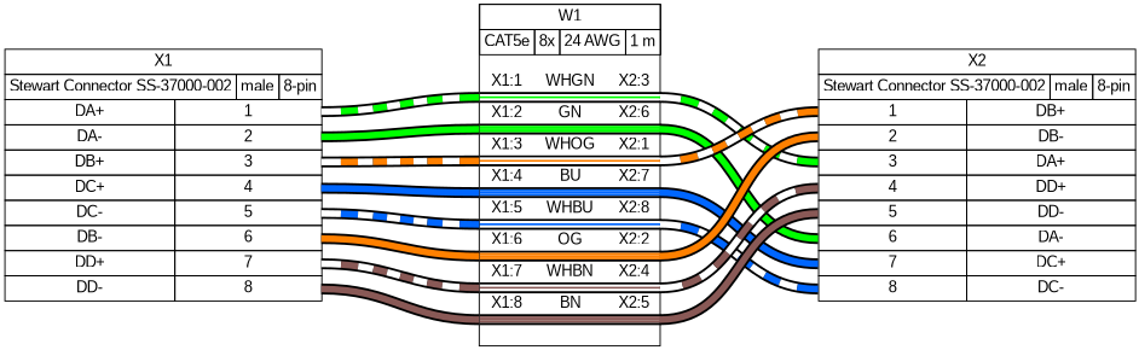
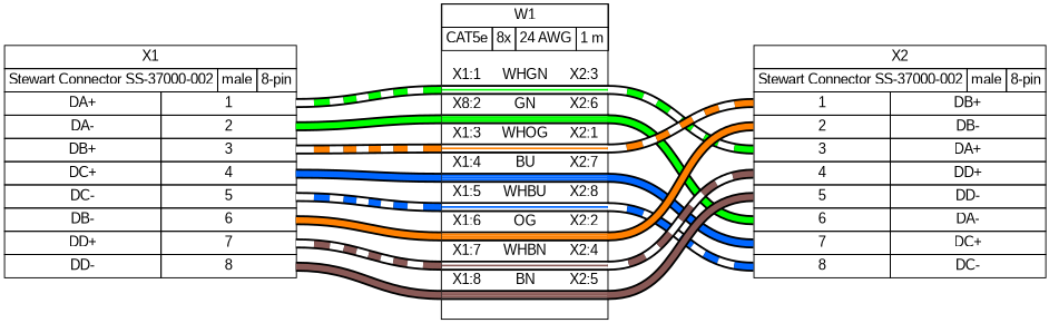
  graph {
    bgcolor="#ffffff"
    fontname=arial
    nodesep=0.33
    rankdir=LR
    ranksep=2
    node [fillcolor=white fontname=arial margin=0 shape=none style=filled]
    edge [color="#000000" penwidth=10.0]
    n1 [label=<<table border="0" cellspacing="0" cellpadding="0"><tr><td><table border="0" cellspacing="0" cellpadding="3" cellborder="1"><tr><td balign="left">X1</td></tr></table></td></tr><tr><td><table border="0" cellspacing="0" cellpadding="3" cellborder="1"><tr><td balign="left">Stewart Connector SS-37000-002</td><td balign="left">male</td><td balign="left">8-pin</td></tr></table></td></tr><tr><td><table border="0" cellspacing="0" cellpadding="3" cellborder="1"><tr><td>DA+</td><td port="p1r">1</td></tr><tr><td>DA-</td><td port="p2r">2</td></tr><tr><td>DB+</td><td port="p3r">3</td></tr><tr><td>DC+</td><td port="p4r">4</td></tr><tr><td>DC-</td><td port="p5r">5</td></tr><tr><td>DB-</td><td port="p6r">6</td></tr><tr><td>DD+</td><td port="p7r">7</td></tr><tr><td>DD-</td><td port="p8r">8</td></tr></table></td></tr></table>>]
-   n2 [label=<<table border="0" cellspacing="0" cellpadding="0"><tr><td><table border="0" cellspacing="0" cellpadding="3" cellborder="1"><tr><td colspan="4">W1</td></tr><tr><td balign="left">CAT5e</td><td balign="left">8x</td><td balign="left">24 AWG</td><td balign="left">1 m</td></tr></table></td></tr><tr><td>&nbsp;</td></tr><tr><td><table border="0" cellspacing="0" cellborder="0"><tr><td>X1:1</td><td>WHGN</td><td>X2:3</td></tr><tr><td colspan="3" border="0" cellspacing="0" cellpadding="0" port="w1" height="10"><table cellspacing="0" cellborder="0" border = "0"><tr><td colspan="3" cellpadding="0" height="2" bgcolor="#000000" border="0"></td></tr><tr><td colspan="3" cellpadding="0" height="2" bgcolor="#ffffff" border="0"></td></tr><tr><td colspan="3" cellpadding="0" height="2" bgcolor="#00ff00" border="0"></td></tr><tr><td colspan="3" cellpadding="0" height="2" bgcolor="#ffffff" border="0"></td></tr><tr><td colspan="3" cellpadding="0" height="2" bgcolor="#000000" border="0"></td></tr></table></td></tr><tr><td>X1:2</td><td>GN</td><td>X2:6</td></tr><tr><td colspan="3" border="0" cellspacing="0" cellpadding="0" port="w2" height="10"><table cellspacing="0" cellborder="0" border = "0"><tr><td colspan="3" cellpadding="0" height="2" bgcolor="#000000" border="0"></td></tr><tr><td colspan="3" cellpadding="0" height="2" bgcolor="#00ff00" border="0"></td></tr><tr><td colspan="3" cellpadding="0" height="2" bgcolor="#00ff00" border="0"></td></tr><tr><td colspan="3" cellpadding="0" height="2" bgcolor="#00ff00" border="0"></td></tr><tr><td colspan="3" cellpadding="0" height="2" bgcolor="#000000" border="0"></td></tr></table></td></tr><tr><td>X1:3</td><td>WHOG</td><td>X2:1</td></tr><tr><td colspan="3" border="0" cellspacing="0" cellpadding="0" port="w3" height="10"><table cellspacing="0" cellborder="0" border = "0"><tr><td colspan="3" cellpadding="0" height="2" bgcolor="#000000" border="0"></td></tr><tr><td colspan="3" cellpadding="0" height="2" bgcolor="#ffffff" border="0"></td></tr><tr><td colspan="3" cellpadding="0" height="2" bgcolor="#ff8000" border="0"></td></tr><tr><td colspan="3" cellpadding="0" height="2" bgcolor="#ffffff" border="0"></td></tr><tr><td colspan="3" cellpadding="0" height="2" bgcolor="#000000" border="0"></td></tr></table></td></tr><tr><td>X1:4</td><td>BU</td><td>X2:7</td></tr><tr><td colspan="3" border="0" cellspacing="0" cellpadding="0" port="w4" height="10"><table cellspacing="0" cellborder="0" border = "0"><tr><td colspan="3" cellpadding="0" height="2" bgcolor="#000000" border="0"></td></tr><tr><td colspan="3" cellpadding="0" height="2" bgcolor="#0066ff" border="0"></td></tr><tr><td colspan="3" cellpadding="0" height="2" bgcolor="#0066ff" border="0"></td></tr><tr><td colspan="3" cellpadding="0" height="2" bgcolor="#0066ff" border="0"></td></tr><tr><td colspan="3" cellpadding="0" height="2" bgcolor="#000000" border="0"></td></tr></table></td></tr><tr><td>X1:5</td><td>WHBU</td><td>X2:8</td></tr><tr><td colspan="3" border="0" cellspacing="0" cellpadding="0" port="w5" height="10"><table cellspacing="0" cellborder="0" border = "0"><tr><td colspan="3" cellpadding="0" height="2" bgcolor="#000000" border="0"></td></tr><tr><td colspan="3" cellpadding="0" height="2" bgcolor="#ffffff" border="0"></td></tr><tr><td colspan="3" cellpadding="0" height="2" bgcolor="#0066ff" border="0"></td></tr><tr><td colspan="3" cellpadding="0" height="2" bgcolor="#ffffff" border="0"></td></tr><tr><td colspan="3" cellpadding="0" height="2" bgcolor="#000000" border="0"></td></tr></table></td></tr><tr><td>X1:6</td><td>OG</td><td>X2:2</td></tr><tr><td colspan="3" border="0" cellspacing="0" cellpadding="0" port="w6" height="10"><table cellspacing="0" cellborder="0" border = "0"><tr><td colspan="3" cellpadding="0" height="2" bgcolor="#000000" border="0"></td></tr><tr><td colspan="3" cellpadding="0" height="2" bgcolor="#ff8000" border="0"></td></tr><tr><td colspan="3" cellpadding="0" height="2" bgcolor="#ff8000" border="0"></td></tr><tr><td colspan="3" cellpadding="0" height="2" bgcolor="#ff8000" border="0"></td></tr><tr><td colspan="3" cellpadding="0" height="2" bgcolor="#000000" border="0"></td></tr></table></td></tr><tr><td>X1:7</td><td>WHBN</td><td>X2:4</td></tr><tr><td colspan="3" border="0" cellspacing="0" cellpadding="0" port="w7" height="10"><table cellspacing="0" cellborder="0" border = "0"><tr><td colspan="3" cellpadding="0" height="2" bgcolor="#000000" border="0"></td></tr><tr><td colspan="3" cellpadding="0" height="2" bgcolor="#ffffff" border="0"></td></tr><tr><td colspan="3" cellpadding="0" height="2" bgcolor="#895956" border="0"></td></tr><tr><td colspan="3" cellpadding="0" height="2" bgcolor="#ffffff" border="0"></td></tr><tr><td colspan="3" cellpadding="0" height="2" bgcolor="#000000" border="0"></td></tr></table></td></tr><tr><td>X1:8</td><td>BN</td><td>X2:5</td></tr><tr><td colspan="3" border="0" cellspacing="0" cellpadding="0" port="w8" height="10"><table cellspacing="0" cellborder="0" border = "0"><tr><td colspan="3" cellpadding="0" height="2" bgcolor="#000000" border="0"></td></tr><tr><td colspan="3" cellpadding="0" height="2" bgcolor="#895956" border="0"></td></tr><tr><td colspan="3" cellpadding="0" height="2" bgcolor="#895956" border="0"></td></tr><tr><td colspan="3" cellpadding="0" height="2" bgcolor="#895956" border="0"></td></tr><tr><td colspan="3" cellpadding="0" height="2" bgcolor="#000000" border="0"></td></tr></table></td></tr><tr><td>&nbsp;</td></tr></table></td></tr></table>> shape=box style=""]
+   n2 [label=<<table border="0" cellspacing="0" cellpadding="0"><tr><td><table border="0" cellspacing="0" cellpadding="3" cellborder="1"><tr><td colspan="4">W1</td></tr><tr><td balign="left">CAT5e</td><td balign="left">8x</td><td balign="left">24 AWG</td><td balign="left">1 m</td></tr></table></td></tr><tr><td>&nbsp;</td></tr><tr><td><table border="0" cellspacing="0" cellborder="0"><tr><td>X1:1</td><td>WHGN</td><td>X2:3</td></tr><tr><td colspan="3" border="0" cellspacing="0" cellpadding="0" port="w1" height="10"><table cellspacing="0" cellborder="0" border = "0"><tr><td colspan="3" cellpadding="0" height="2" bgcolor="#000000" border="0"></td></tr><tr><td colspan="3" cellpadding="0" height="2" bgcolor="#ffffff" border="0"></td></tr><tr><td colspan="3" cellpadding="0" height="2" bgcolor="#00ff00" border="0"></td></tr><tr><td colspan="3" cellpadding="0" height="2" bgcolor="#ffffff" border="0"></td></tr><tr><td colspan="3" cellpadding="0" height="2" bgcolor="#000000" border="0"></td></tr></table></td></tr><tr><td>X8:2</td><td>GN</td><td>X2:6</td></tr><tr><td colspan="3" border="0" cellspacing="0" cellpadding="0" port="w2" height="10"><table cellspacing="0" cellborder="0" border = "0"><tr><td colspan="3" cellpadding="0" height="2" bgcolor="#000000" border="0"></td></tr><tr><td colspan="3" cellpadding="0" height="2" bgcolor="#00ff00" border="0"></td></tr><tr><td colspan="3" cellpadding="0" height="2" bgcolor="#00ff00" border="0"></td></tr><tr><td colspan="3" cellpadding="0" height="2" bgcolor="#00ff00" border="0"></td></tr><tr><td colspan="3" cellpadding="0" height="2" bgcolor="#000000" border="0"></td></tr></table></td></tr><tr><td>X1:3</td><td>WHOG</td><td>X2:1</td></tr><tr><td colspan="3" border="0" cellspacing="0" cellpadding="0" port="w3" height="10"><table cellspacing="0" cellborder="0" border = "0"><tr><td colspan="3" cellpadding="0" height="2" bgcolor="#000000" border="0"></td></tr><tr><td colspan="3" cellpadding="0" height="2" bgcolor="#ffffff" border="0"></td></tr><tr><td colspan="3" cellpadding="0" height="2" bgcolor="#ff8000" border="0"></td></tr><tr><td colspan="3" cellpadding="0" height="2" bgcolor="#ffffff" border="0"></td></tr><tr><td colspan="3" cellpadding="0" height="2" bgcolor="#000000" border="0"></td></tr></table></td></tr><tr><td>X1:4</td><td>BU</td><td>X2:7</td></tr><tr><td colspan="3" border="0" cellspacing="0" cellpadding="0" port="w4" height="10"><table cellspacing="0" cellborder="0" border = "0"><tr><td colspan="3" cellpadding="0" height="2" bgcolor="#000000" border="0"></td></tr><tr><td colspan="3" cellpadding="0" height="2" bgcolor="#0066ff" border="0"></td></tr><tr><td colspan="3" cellpadding="0" height="2" bgcolor="#0066ff" border="0"></td></tr><tr><td colspan="3" cellpadding="0" height="2" bgcolor="#0066ff" border="0"></td></tr><tr><td colspan="3" cellpadding="0" height="2" bgcolor="#000000" border="0"></td></tr></table></td></tr><tr><td>X1:5</td><td>WHBU</td><td>X2:8</td></tr><tr><td colspan="3" border="0" cellspacing="0" cellpadding="0" port="w5" height="10"><table cellspacing="0" cellborder="0" border = "0"><tr><td colspan="3" cellpadding="0" height="2" bgcolor="#000000" border="0"></td></tr><tr><td colspan="3" cellpadding="0" height="2" bgcolor="#ffffff" border="0"></td></tr><tr><td colspan="3" cellpadding="0" height="2" bgcolor="#0066ff" border="0"></td></tr><tr><td colspan="3" cellpadding="0" height="2" bgcolor="#ffffff" border="0"></td></tr><tr><td colspan="3" cellpadding="0" height="2" bgcolor="#000000" border="0"></td></tr></table></td></tr><tr><td>X1:6</td><td>OG</td><td>X2:2</td></tr><tr><td colspan="3" border="0" cellspacing="0" cellpadding="0" port="w6" height="10"><table cellspacing="0" cellborder="0" border = "0"><tr><td colspan="3" cellpadding="0" height="2" bgcolor="#000000" border="0"></td></tr><tr><td colspan="3" cellpadding="0" height="2" bgcolor="#ff8000" border="0"></td></tr><tr><td colspan="3" cellpadding="0" height="2" bgcolor="#ff8000" border="0"></td></tr><tr><td colspan="3" cellpadding="0" height="2" bgcolor="#ff8000" border="0"></td></tr><tr><td colspan="3" cellpadding="0" height="2" bgcolor="#000000" border="0"></td></tr></table></td></tr><tr><td>X1:7</td><td>WHBN</td><td>X2:4</td></tr><tr><td colspan="3" border="0" cellspacing="0" cellpadding="0" port="w7" height="10"><table cellspacing="0" cellborder="0" border = "0"><tr><td colspan="3" cellpadding="0" height="2" bgcolor="#000000" border="0"></td></tr><tr><td colspan="3" cellpadding="0" height="2" bgcolor="#ffffff" border="0"></td></tr><tr><td colspan="3" cellpadding="0" height="2" bgcolor="#895956" border="0"></td></tr><tr><td colspan="3" cellpadding="0" height="2" bgcolor="#ffffff" border="0"></td></tr><tr><td colspan="3" cellpadding="0" height="2" bgcolor="#000000" border="0"></td></tr></table></td></tr><tr><td>X1:8</td><td>BN</td><td>X2:5</td></tr><tr><td colspan="3" border="0" cellspacing="0" cellpadding="0" port="w8" height="10"><table cellspacing="0" cellborder="0" border = "0"><tr><td colspan="3" cellpadding="0" height="2" bgcolor="#000000" border="0"></td></tr><tr><td colspan="3" cellpadding="0" height="2" bgcolor="#895956" border="0"></td></tr><tr><td colspan="3" cellpadding="0" height="2" bgcolor="#895956" border="0"></td></tr><tr><td colspan="3" cellpadding="0" height="2" bgcolor="#895956" border="0"></td></tr><tr><td colspan="3" cellpadding="0" height="2" bgcolor="#000000" border="0"></td></tr></table></td></tr><tr><td>&nbsp;</td></tr></table></td></tr></table>> shape=box style=""]
    n3 [label=<<table border="0" cellspacing="0" cellpadding="0"><tr><td><table border="0" cellspacing="0" cellpadding="3" cellborder="1"><tr><td balign="left">X2</td></tr></table></td></tr><tr><td><table border="0" cellspacing="0" cellpadding="3" cellborder="1"><tr><td balign="left">Stewart Connector SS-37000-002</td><td balign="left">male</td><td balign="left">8-pin</td></tr></table></td></tr><tr><td><table border="0" cellspacing="0" cellpadding="3" cellborder="1"><tr><td port="p1l">1</td><td>DB+</td></tr><tr><td port="p2l">2</td><td>DB-</td></tr><tr><td port="p3l">3</td><td>DA+</td></tr><tr><td port="p4l">4</td><td>DD+</td></tr><tr><td port="p5l">5</td><td>DD-</td></tr><tr><td port="p6l">6</td><td>DA-</td></tr><tr><td port="p7l">7</td><td>DC+</td></tr><tr><td port="p8l">8</td><td>DC-</td></tr></table></td></tr></table>>]
    n1 -- n2 [headport="w1:w" tailport="p1r:e"]
    n1 -- n2 [style=invis]
    n1 -- n2 [color="#ffffff;0.1:#00ff00;0.1:#ffffff;0.1:#00ff00;0.1:#ffffff;0.1:#00ff00;0.1:#ffffff;0.1:#00ff00;0.1:#ffffff;0.1:#00ff00;0.1" headport="w1:w" penwidth=6.0 tailport="p1r:e"]
    n1 -- n2 [headport="w2:w" tailport="p2r:e"]
    n1 -- n2 [style=invis]
    n1 -- n2 [color="#00ff00" headport="w2:w" penwidth=6.0 tailport="p2r:e"]
    n1 -- n2 [headport="w3:w" tailport="p3r:e"]
    n1 -- n2 [style=invis]
    n1 -- n2 [color="#ffffff;0.1:#ff8000;0.1:#ffffff;0.1:#ff8000;0.1:#ffffff;0.1:#ff8000;0.1:#ffffff;0.1:#ff8000;0.1:#ffffff;0.1:#ff8000;0.1" headport="w3:w" penwidth=6.0 tailport="p3r:e"]
    n1 -- n2 [headport="w4:w" tailport="p4r:e"]
    n1 -- n2 [style=invis]
    n1 -- n2 [color="#0066ff" headport="w4:w" penwidth=6.0 tailport="p4r:e"]
    n1 -- n2 [headport="w5:w" tailport="p5r:e"]
    n1 -- n2 [style=invis]
    n1 -- n2 [color="#ffffff;0.1:#0066ff;0.1:#ffffff;0.1:#0066ff;0.1:#ffffff;0.1:#0066ff;0.1:#ffffff;0.1:#0066ff;0.1:#ffffff;0.1:#0066ff;0.1" headport="w5:w" penwidth=6.0 tailport="p5r:e"]
    n1 -- n2 [headport="w6:w" tailport="p6r:e"]
    n1 -- n2 [style=invis]
    n1 -- n2 [color="#ff8000" headport="w6:w" penwidth=6.0 tailport="p6r:e"]
    n1 -- n2 [headport="w7:w" tailport="p7r:e"]
    n1 -- n2 [style=invis]
    n1 -- n2 [color="#ffffff;0.1:#895956;0.1:#ffffff;0.1:#895956;0.1:#ffffff;0.1:#895956;0.1:#ffffff;0.1:#895956;0.1:#ffffff;0.1:#895956;0.1" headport="w7:w" penwidth=6.0 tailport="p7r:e"]
    n1 -- n2 [headport="w8:w" tailport="p8r:e"]
    n1 -- n2 [style=invis]
    n1 -- n2 [color="#895956" headport="w8:w" penwidth=6.0 tailport="p8r:e"]
    n2 -- n3 [headport="p3l:w" tailport="w1:e"]
    n2 -- n3 [style=invis]
    n2 -- n3 [color="#ffffff;0.1:#00ff00;0.1:#ffffff;0.1:#00ff00;0.1:#ffffff;0.1:#00ff00;0.1:#ffffff;0.1:#00ff00;0.1:#ffffff;0.1:#00ff00;0.1" headport="p3l:w" penwidth=6.0 tailport="w1:e"]
    n2 -- n3 [headport="p6l:w" tailport="w2:e"]
    n2 -- n3 [style=invis]
    n2 -- n3 [color="#00ff00" headport="p6l:w" penwidth=6.0 tailport="w2:e"]
    n2 -- n3 [headport="p1l:w" tailport="w3:e"]
    n2 -- n3 [style=invis]
    n2 -- n3 [color="#ffffff;0.1:#ff8000;0.1:#ffffff;0.1:#ff8000;0.1:#ffffff;0.1:#ff8000;0.1:#ffffff;0.1:#ff8000;0.1:#ffffff;0.1:#ff8000;0.1" headport="p1l:w" penwidth=6.0 tailport="w3:e"]
    n2 -- n3 [headport="p7l:w" tailport="w4:e"]
    n2 -- n3 [style=invis]
    n2 -- n3 [color="#0066ff" headport="p7l:w" penwidth=6.0 tailport="w4:e"]
    n2 -- n3 [headport="p8l:w" tailport="w5:e"]
    n2 -- n3 [style=invis]
    n2 -- n3 [color="#ffffff;0.1:#0066ff;0.1:#ffffff;0.1:#0066ff;0.1:#ffffff;0.1:#0066ff;0.1:#ffffff;0.1:#0066ff;0.1:#ffffff;0.1:#0066ff;0.1" headport="p8l:w" penwidth=6.0 tailport="w5:e"]
    n2 -- n3 [headport="p2l:w" tailport="w6:e"]
    n2 -- n3 [style=invis]
    n2 -- n3 [color="#ff8000" headport="p2l:w" penwidth=6.0 tailport="w6:e"]
    n2 -- n3 [headport="p4l:w" tailport="w7:e"]
    n2 -- n3 [style=invis]
    n2 -- n3 [color="#ffffff;0.1:#895956;0.1:#ffffff;0.1:#895956;0.1:#ffffff;0.1:#895956;0.1:#ffffff;0.1:#895956;0.1:#ffffff;0.1:#895956;0.1" headport="p4l:w" penwidth=6.0 tailport="w7:e"]
    n2 -- n3 [headport="p5l:w" tailport="w8:e"]
    n2 -- n3 [style=invis]
    n2 -- n3 [color="#895956" headport="p5l:w" penwidth=6.0 tailport="w8:e"]
  }
